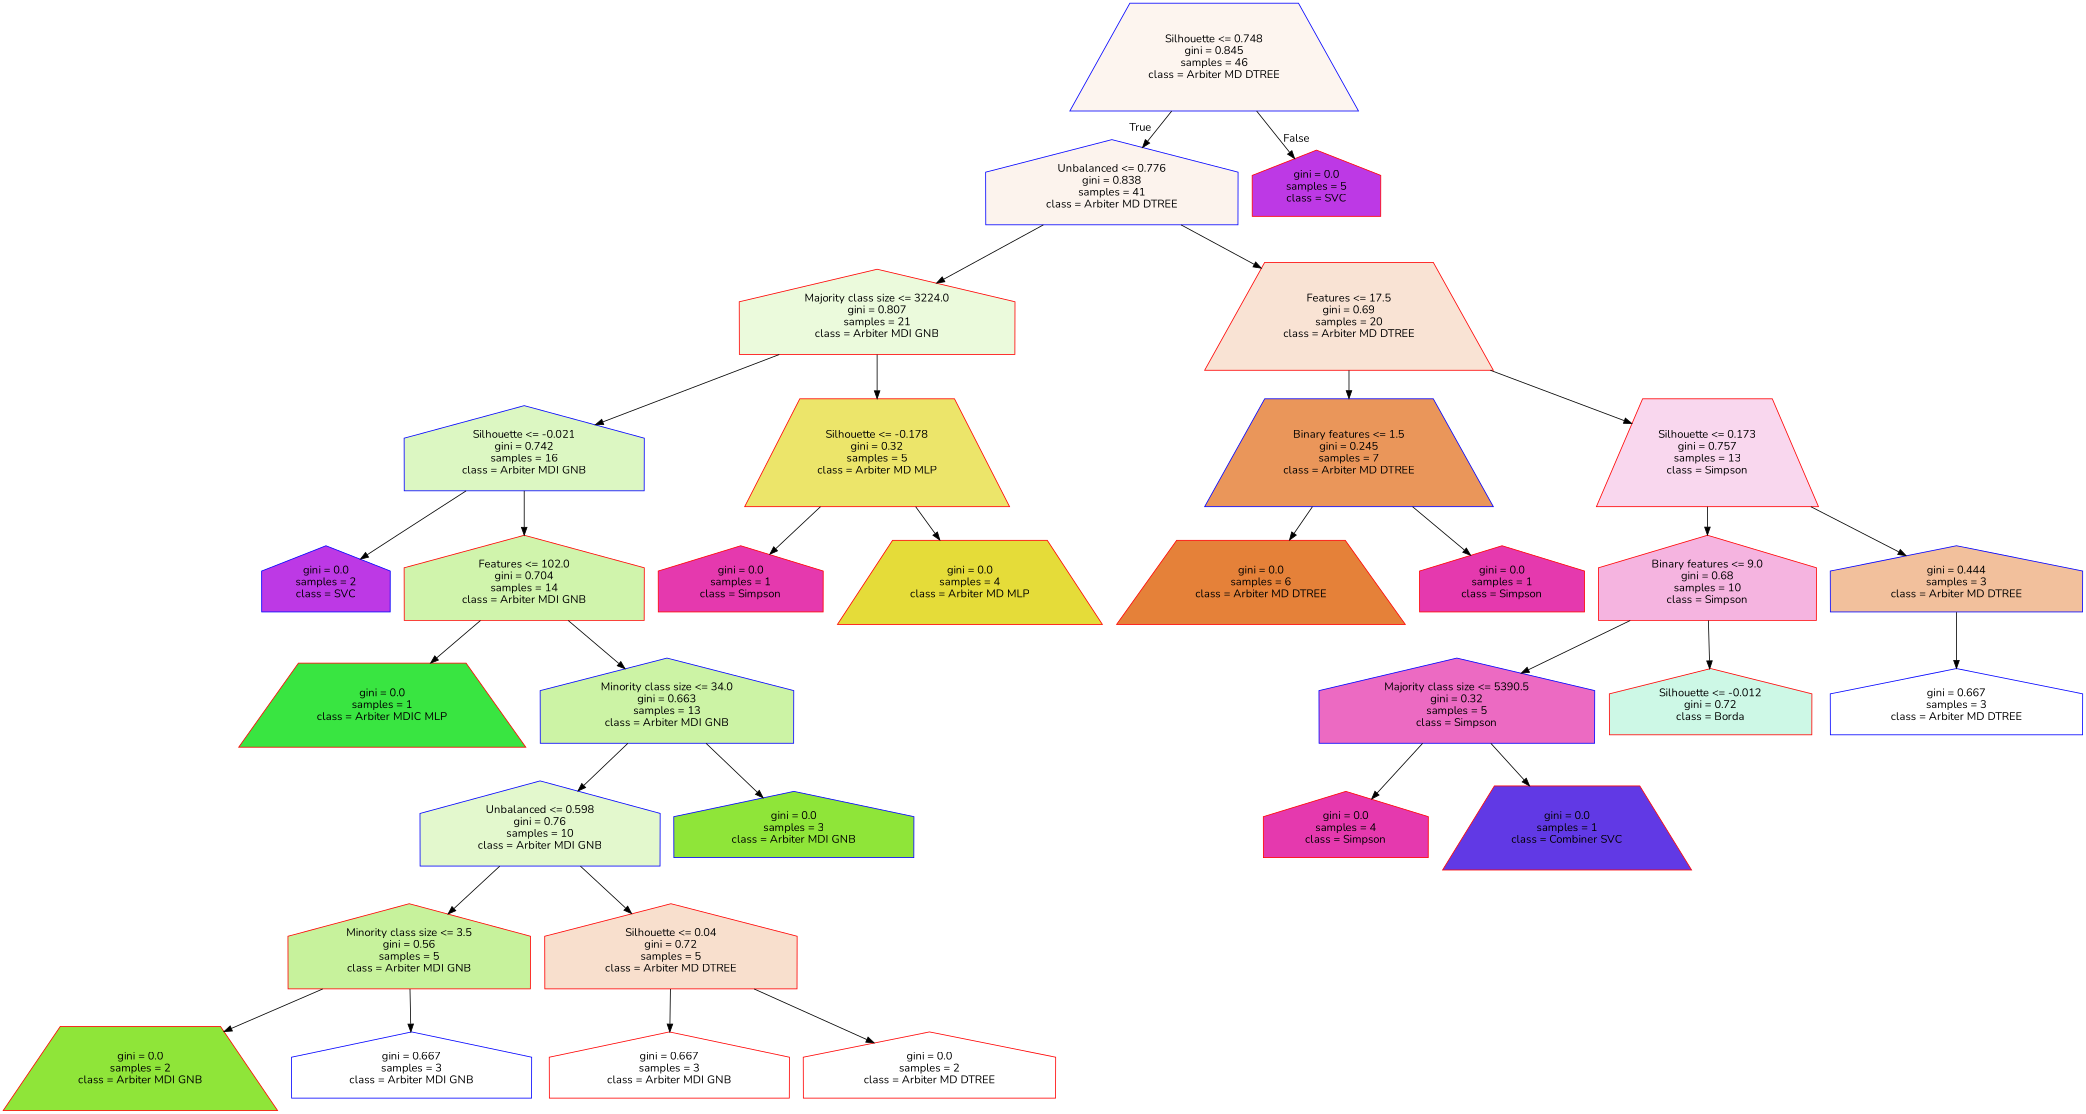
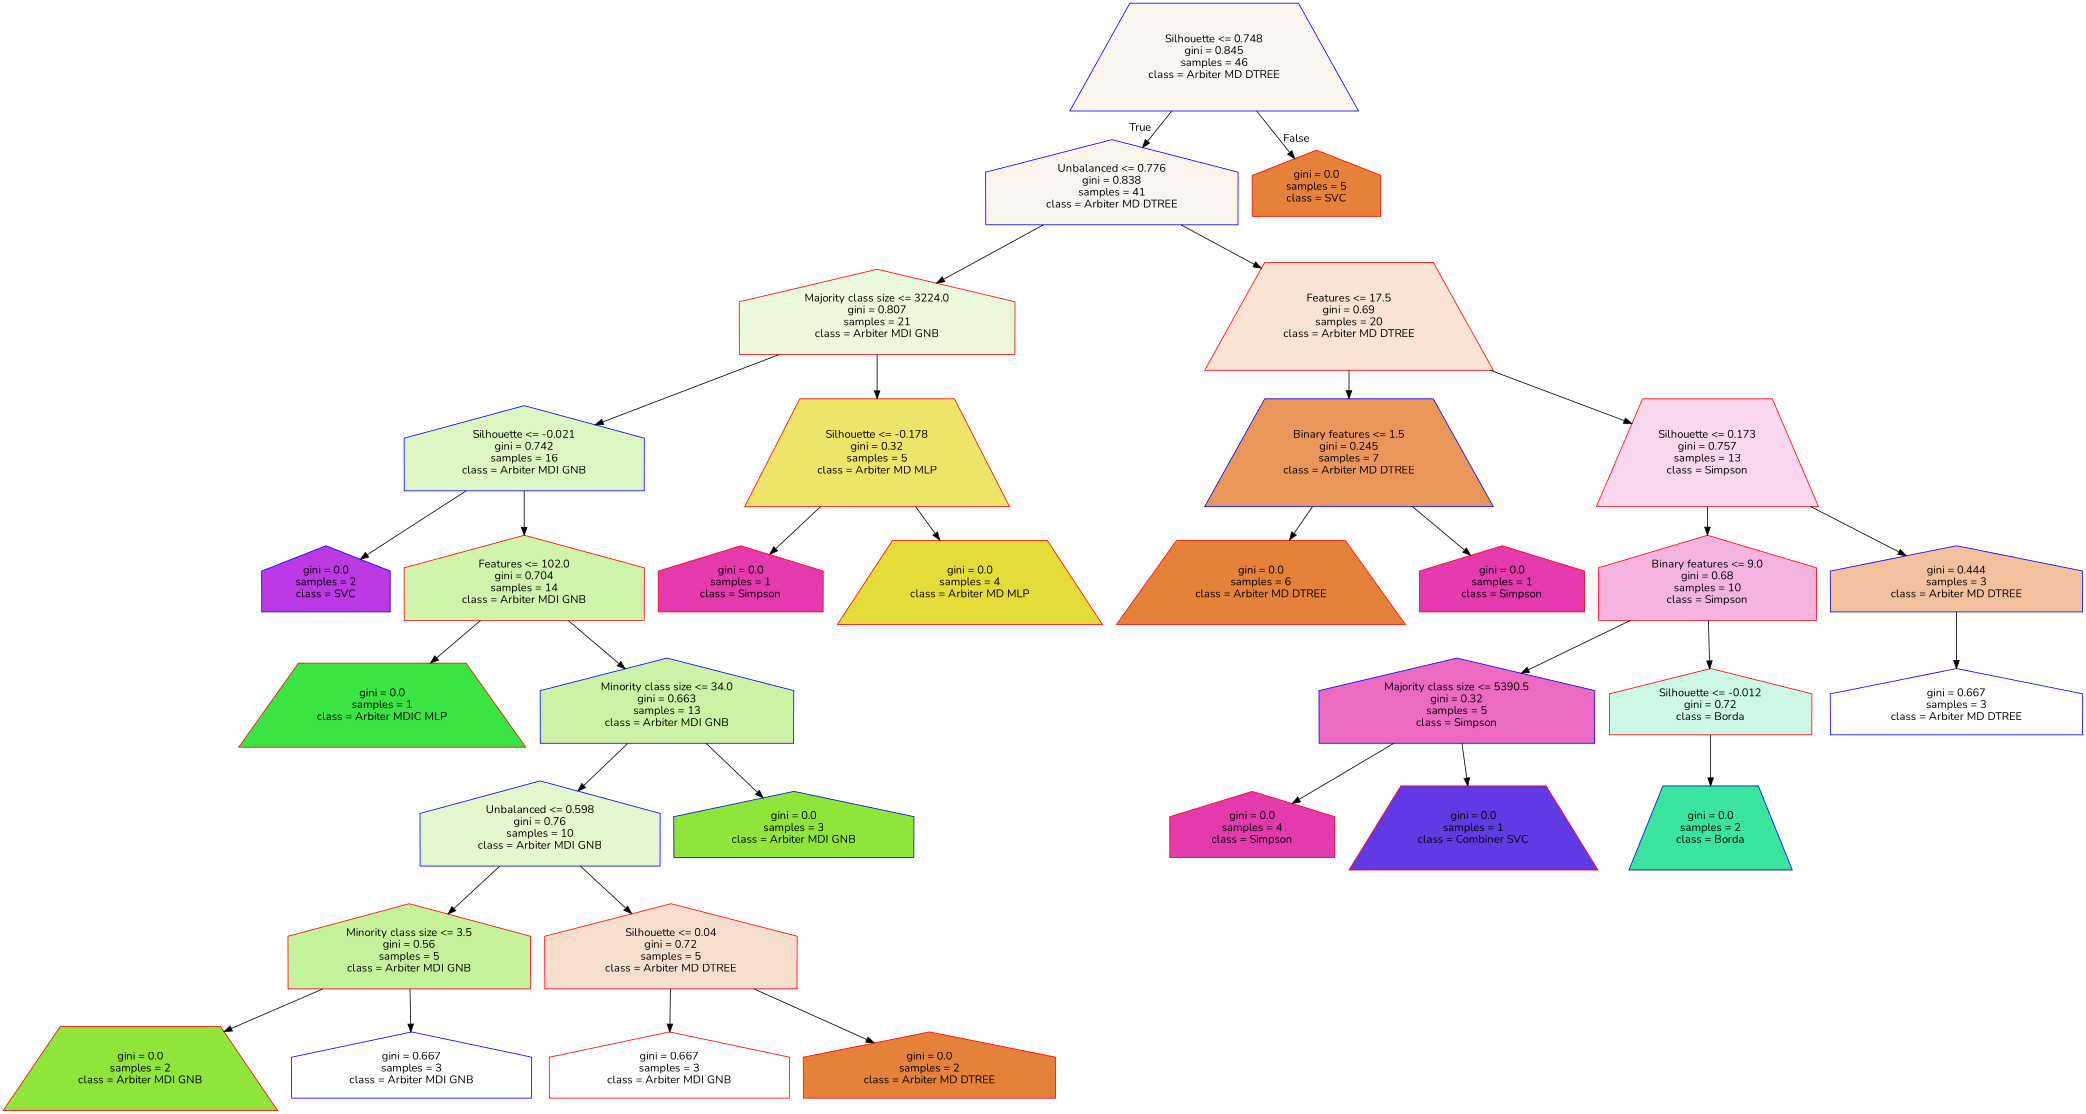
  digraph {
    fontname=Nunito
    node [color=red fillcolor="#e539aeff" fontname=Nunito shape=house style=filled]
    edge [fontname=Nunito]
    n1 [color=blue fillcolor="#e5813914" label="Silhouette <= 0.748\ngini = 0.845\nsamples = 46\nclass = Arbiter MD DTREE" shape=trapezium]
    n2 [color=blue fillcolor="#e5813917" label="Unbalanced <= 0.776\ngini = 0.838\nsamples = 41\nclass = Arbiter MD DTREE"]
-   n3 [fillcolor="#bd39e5ff" label="gini = 0.0\nsamples = 5\nclass = SVC"]
+   n3 [fillcolor="#e58139ff" label="gini = 0.0\nsamples = 5\nclass = SVC"]
    n4 [fillcolor="#8fe5392d" label="Majority class size <= 3224.0\ngini = 0.807\nsamples = 21\nclass = Arbiter MDI GNB"]
    n5 [fillcolor="#e5813937" label="Features <= 17.5\ngini = 0.69\nsamples = 20\nclass = Arbiter MD DTREE" shape=trapezium]
    n6 [color=blue fillcolor="#8fe5394e" label="Silhouette <= -0.021\ngini = 0.742\nsamples = 16\nclass = Arbiter MDI GNB"]
    n7 [fillcolor="#e5dc39bf" label="Silhouette <= -0.178\ngini = 0.32\nsamples = 5\nclass = Arbiter MD MLP" shape=trapezium]
    n8 [color=blue fillcolor="#e58139d4" label="Binary features <= 1.5\ngini = 0.245\nsamples = 7\nclass = Arbiter MD DTREE" shape=trapezium]
    n9 [fillcolor="#e539ae33" label="Silhouette <= 0.173\ngini = 0.757\nsamples = 13\nclass = Simpson" shape=trapezium]
    n10 [color=blue fillcolor="#bd39e5ff" label="gini = 0.0\nsamples = 2\nclass = SVC"]
    n11 [fillcolor="#8fe5396a" label="Features <= 102.0\ngini = 0.704\nsamples = 14\nclass = Arbiter MDI GNB"]
    n12 [label="gini = 0.0\nsamples = 1\nclass = Simpson"]
    n13 [fillcolor="#e5dc39ff" label="gini = 0.0\nsamples = 4\nclass = Arbiter MD MLP" shape=trapezium]
    n14 [fillcolor="#39e541ff" label="gini = 0.0\nsamples = 1\nclass = Arbiter MDIC MLP" shape=trapezium]
    n15 [color=blue fillcolor="#8fe53974" label="Minority class size <= 34.0\ngini = 0.663\nsamples = 13\nclass = Arbiter MDI GNB"]
    n16 [color=blue fillcolor="#8fe53940" label="Unbalanced <= 0.598\ngini = 0.76\nsamples = 10\nclass = Arbiter MDI GNB"]
    n17 [color=blue fillcolor="#8fe539ff" label="gini = 0.0\nsamples = 3\nclass = Arbiter MDI GNB"]
    n18 [fillcolor="#8fe5397f" label="Minority class size <= 3.5\ngini = 0.56\nsamples = 5\nclass = Arbiter MDI GNB"]
    n19 [fillcolor="#e5813940" label="Silhouette <= 0.04\ngini = 0.72\nsamples = 5\nclass = Arbiter MD DTREE"]
    n20 [fillcolor="#8fe539ff" label="gini = 0.0\nsamples = 2\nclass = Arbiter MDI GNB" shape=trapezium]
    n21 [color=blue fillcolor="#8fe53900" label="gini = 0.667\nsamples = 3\nclass = Arbiter MDI GNB"]
    n22 [fillcolor="#8fe53900" label="gini = 0.667\nsamples = 3\nclass = Arbiter MDI GNB"]
-   n23 [fillcolor="#8fe53900" label="gini = 0.0\nsamples = 2\nclass = Arbiter MD DTREE"]
+   n23 [fillcolor="#e58139ff" label="gini = 0.0\nsamples = 2\nclass = Arbiter MD DTREE"]
    n24 [fillcolor="#e58139ff" label="gini = 0.0\nsamples = 6\nclass = Arbiter MD DTREE" shape=trapezium]
    n25 [label="gini = 0.0\nsamples = 1\nclass = Simpson"]
    n26 [fillcolor="#e539ae60" label="Binary features <= 9.0\ngini = 0.68\nsamples = 10\nclass = Simpson"]
    n27 [color=blue fillcolor="#e581397f" label="gini = 0.444\nsamples = 3\nclass = Arbiter MD DTREE"]
    n28 [color=blue fillcolor="#e539aebf" label="Majority class size <= 5390.5\ngini = 0.32\nsamples = 5\nclass = Simpson"]
    n29 [fillcolor="#39e59d40" label="Silhouette <= -0.012\ngini = 0.72\nclass = Borda"]
    n30 [color=blue fillcolor="#e5813900" label="gini = 0.667\nsamples = 3\nclass = Arbiter MD DTREE"]
    n31 [label="gini = 0.0\nsamples = 4\nclass = Simpson"]
    n32 [fillcolor="#6139e5ff" label="gini = 0.0\nsamples = 1\nclass = Combiner SVC" shape=trapezium]
+   n33 [color=blue fillcolor="#39e59dff" label="gini = 0.0\nsamples = 2\nclass = Borda" shape=trapezium]
    n1 -> n2 [headlabel=True labelangle=45 labeldistance=2.5]
    n1 -> n3 [headlabel=False labelangle=-45 labeldistance=2.5]
    n2 -> n4
    n2 -> n5
    n4 -> n6
    n4 -> n7
    n5 -> n8
    n5 -> n9
    n6 -> n10
    n6 -> n11
    n7 -> n12
    n7 -> n13
    n8 -> n24
    n8 -> n25
    n9 -> n26
    n9 -> n27
    n11 -> n14
    n11 -> n15
    n15 -> n16
    n15 -> n17
    n16 -> n18
    n16 -> n19
    n18 -> n20
    n18 -> n21
    n19 -> n22
    n19 -> n23
    n26 -> n28
    n26 -> n29
    n27 -> n30
    n28 -> n31
    n28 -> n32
+   n29 -> n33
  }
